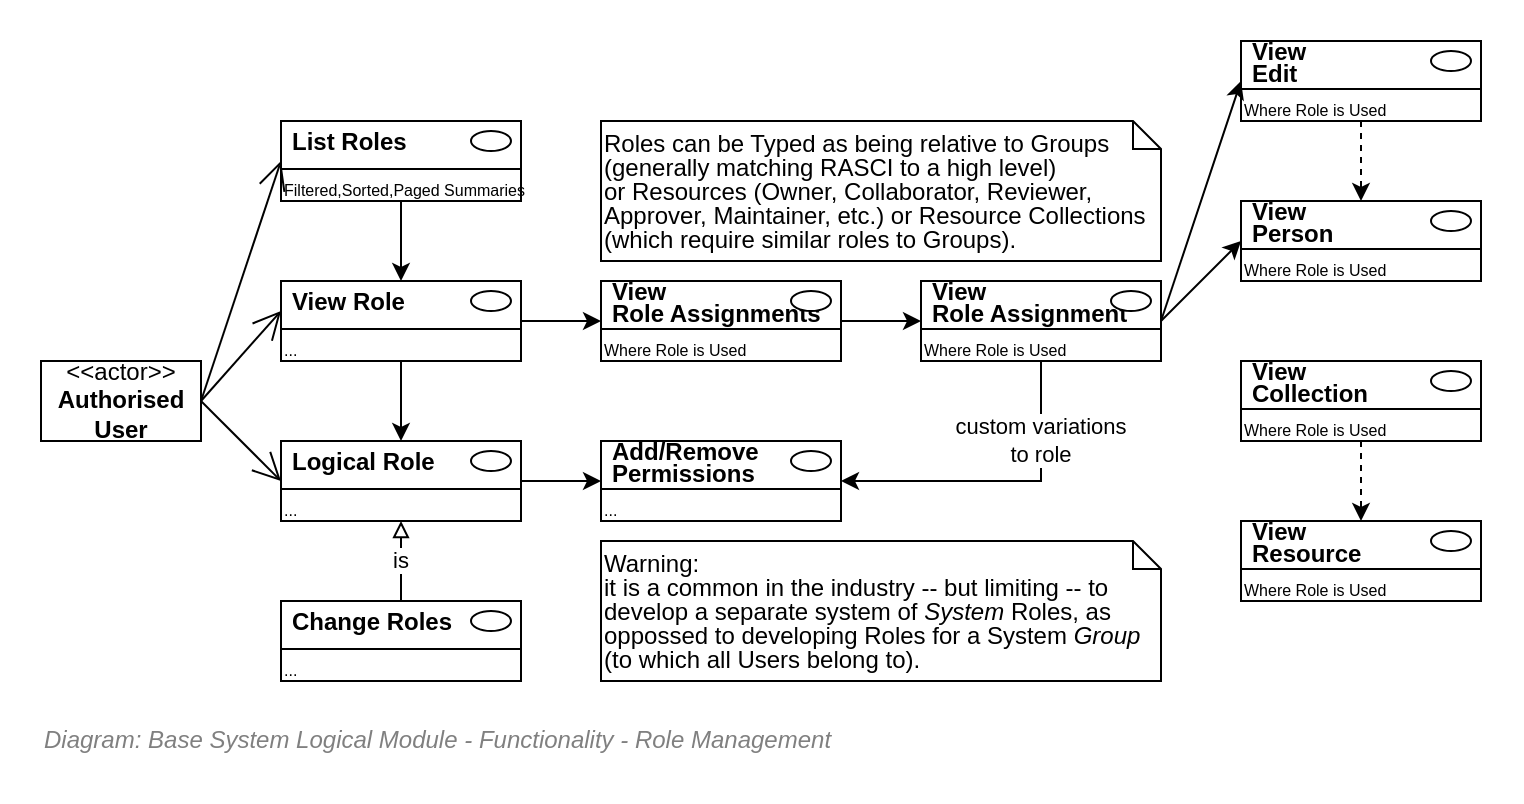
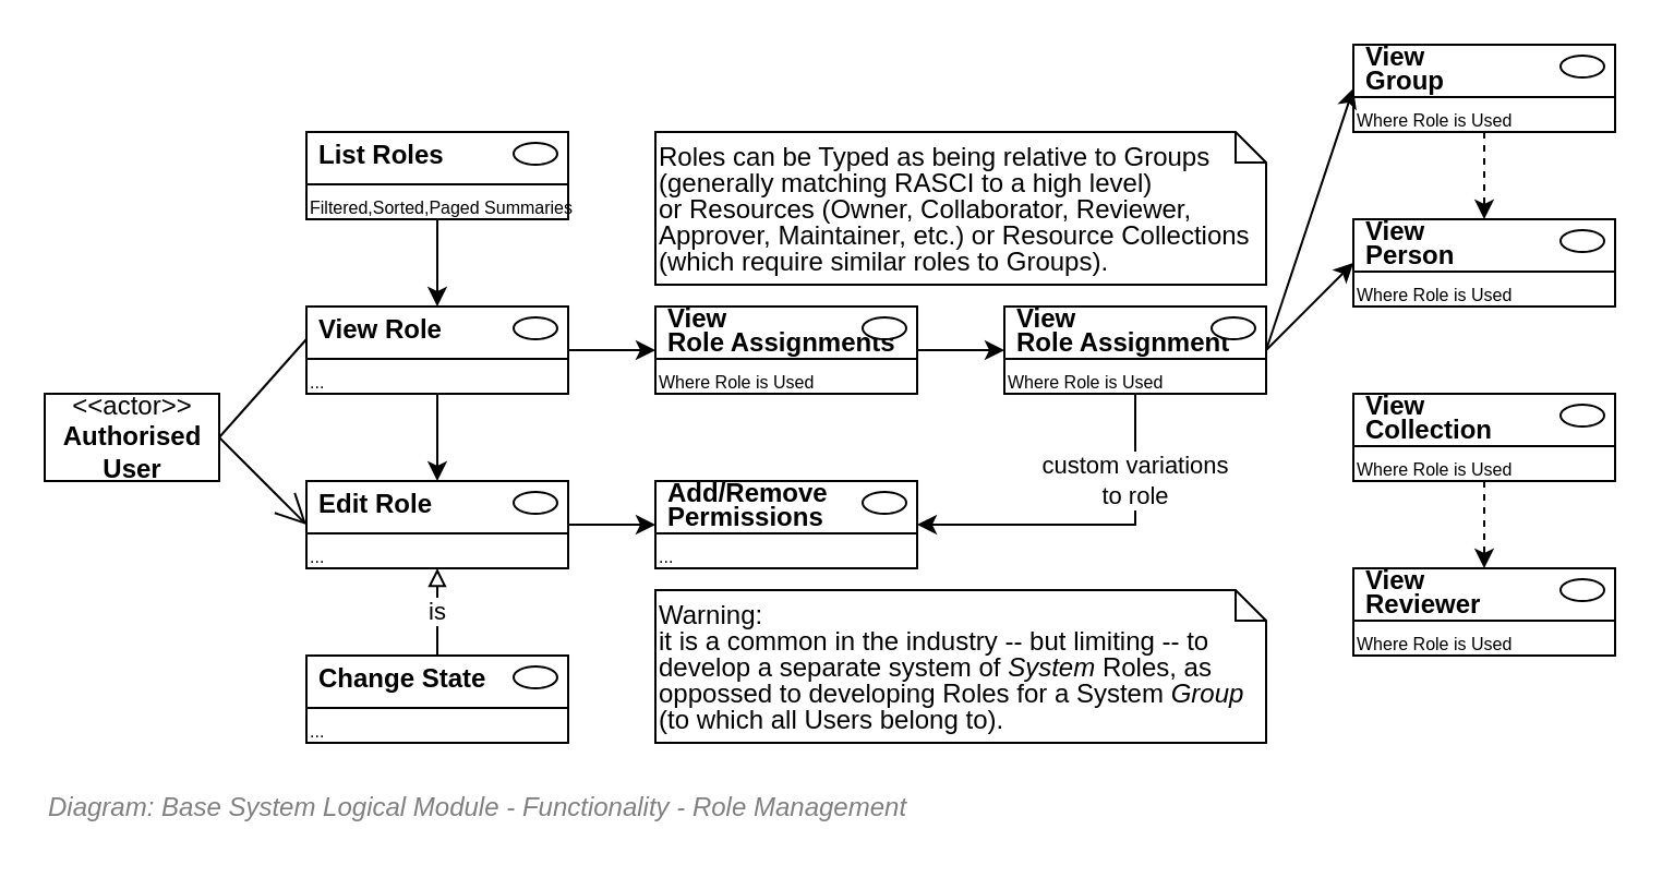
  <mxCell id="0" />
  <mxCell id="1" parent="0" />
  <mxCell id="2" value="&amp;lt;&amp;lt;actor&amp;gt;&amp;gt;&lt;br&gt;&lt;b&gt;Authorised&lt;br&gt;User&lt;br&gt;&lt;/b&gt;" style="text;html=1;align=center;verticalAlign=middle;dashed=0;fillColor=#ffffff;strokeColor=#000000;" vertex="1" parent="1"><mxGeometry x="20" y="180" width="80" height="40" as="geometry" /></mxCell>
  <mxCell id="3" value="" style="fontStyle=1;align=left;verticalAlign=top;childLayout=stackLayout;horizontal=1;horizontalStack=0;resizeParent=1;resizeParentMax=0;resizeLast=0;marginBottom=0;" vertex="1" parent="1"><mxGeometry x="140" y="60" width="120" height="40" as="geometry" /></mxCell>
  <mxCell id="4" value="&lt;p style=&quot;line-height: 0.9;&quot;&gt;List Roles&lt;/p&gt;" style="html=1;align=left;spacingLeft=4;verticalAlign=middle;strokeColor=none;fillColor=none;fontStyle=1;spacingTop=2;" vertex="1" parent="3"><mxGeometry width="120" height="20" as="geometry" /></mxCell>
  <mxCell id="5" value="" style="shape=ellipse;" vertex="1" parent="4"><mxGeometry x="1" width="20" height="10" relative="1" as="geometry"><mxPoint x="-25" y="5" as="offset" /></mxGeometry></mxCell>
  <mxCell id="6" value="" style="line;strokeWidth=1;fillColor=none;align=left;verticalAlign=middle;spacingTop=-1;spacingLeft=3;spacingRight=3;rotatable=0;labelPosition=right;points=[];portConstraint=eastwest;" vertex="1" parent="3"><mxGeometry y="20" width="120" height="8" as="geometry" /></mxCell>
  <mxCell id="7" value="Filtered,Sorted,Paged Summaries" style="html=1;align=left;spacingLeft=4;verticalAlign=top;strokeColor=none;fillColor=none;fontSize=8;spacing=-2;" vertex="1" parent="3"><mxGeometry y="28" width="120" height="12" as="geometry" /></mxCell>
- <mxCell id="8" value="" style="endArrow=open;endFill=1;endSize=12;html=1;strokeColor=#000000;fontSize=12;entryX=0;entryY=1;entryDx=0;entryDy=0;exitX=1;exitY=0.5;exitDx=0;exitDy=0;" edge="1" parent="1" source="2" target="4"><mxGeometry width="160" relative="1" as="geometry"><mxPoint x="100" y="200" as="sourcePoint" /><mxPoint x="150" y="250" as="targetPoint" /></mxGeometry></mxCell>
  <mxCell id="9" style="edgeStyle=none;rounded=0;orthogonalLoop=1;jettySize=auto;html=1;entryX=0.5;entryY=0;entryDx=0;entryDy=0;" edge="1" parent="1" source="10" target="16"><mxGeometry relative="1" as="geometry" /></mxCell>
  <mxCell id="10" value="" style="fontStyle=1;align=left;verticalAlign=top;childLayout=stackLayout;horizontal=1;horizontalStack=0;resizeParent=1;resizeParentMax=0;resizeLast=0;marginBottom=0;" vertex="1" parent="1"><mxGeometry x="140" y="140" width="120" height="40" as="geometry" /></mxCell>
  <mxCell id="11" value="&lt;p style=&quot;line-height: 0.9;&quot;&gt;View Role&lt;/p&gt;" style="html=1;align=left;spacingLeft=4;verticalAlign=middle;strokeColor=none;fillColor=none;fontStyle=1;spacingTop=2;" vertex="1" parent="10"><mxGeometry width="120" height="20" as="geometry" /></mxCell>
  <mxCell id="12" value="" style="shape=ellipse;" vertex="1" parent="11"><mxGeometry x="1" width="20" height="10" relative="1" as="geometry"><mxPoint x="-25" y="5" as="offset" /></mxGeometry></mxCell>
  <mxCell id="13" value="" style="line;strokeWidth=1;fillColor=none;align=left;verticalAlign=middle;spacingTop=-1;spacingLeft=3;spacingRight=3;rotatable=0;labelPosition=right;points=[];portConstraint=eastwest;" vertex="1" parent="10"><mxGeometry y="20" width="120" height="8" as="geometry" /></mxCell>
  <mxCell id="14" value="..." style="html=1;align=left;spacingLeft=4;verticalAlign=top;strokeColor=none;fillColor=none;fontSize=8;spacing=-2;" vertex="1" parent="10"><mxGeometry y="28" width="120" height="12" as="geometry" /></mxCell>
  <mxCell id="15" value="" style="fontStyle=1;align=left;verticalAlign=top;childLayout=stackLayout;horizontal=1;horizontalStack=0;resizeParent=1;resizeParentMax=0;resizeLast=0;marginBottom=0;" vertex="1" parent="1"><mxGeometry x="140" y="220" width="120" height="40" as="geometry" /></mxCell>
- <mxCell id="16" value="&lt;p style=&quot;line-height: 0.9;&quot;&gt;Logical Role&lt;/p&gt;" style="html=1;align=left;spacingLeft=4;verticalAlign=middle;strokeColor=none;fillColor=none;fontStyle=1;spacingTop=2;" vertex="1" parent="15"><mxGeometry width="120" height="20" as="geometry" /></mxCell>
+ <mxCell id="16" value="&lt;p style=&quot;line-height: 0.9;&quot;&gt;Edit Role&lt;/p&gt;" style="html=1;align=left;spacingLeft=4;verticalAlign=middle;strokeColor=none;fillColor=none;fontStyle=1;spacingTop=2;" vertex="1" parent="15"><mxGeometry width="120" height="20" as="geometry" /></mxCell>
  <mxCell id="17" value="" style="shape=ellipse;" vertex="1" parent="16"><mxGeometry x="1" width="20" height="10" relative="1" as="geometry"><mxPoint x="-25" y="5" as="offset" /></mxGeometry></mxCell>
  <mxCell id="18" value="" style="line;strokeWidth=1;fillColor=none;align=left;verticalAlign=middle;spacingTop=-1;spacingLeft=3;spacingRight=3;rotatable=0;labelPosition=right;points=[];portConstraint=eastwest;" vertex="1" parent="15"><mxGeometry y="20" width="120" height="8" as="geometry" /></mxCell>
  <mxCell id="19" value="..." style="html=1;align=left;spacingLeft=4;verticalAlign=top;strokeColor=none;fillColor=none;fontSize=8;spacing=-2;" vertex="1" parent="15"><mxGeometry y="28" width="120" height="12" as="geometry" /></mxCell>
  <mxCell id="20" value="" style="fontStyle=1;align=left;verticalAlign=top;childLayout=stackLayout;horizontal=1;horizontalStack=0;resizeParent=1;resizeParentMax=0;resizeLast=0;marginBottom=0;" vertex="1" parent="1"><mxGeometry x="140" y="300" width="120" height="40" as="geometry" /></mxCell>
- <mxCell id="21" value="&lt;p style=&quot;line-height: 0.9;&quot;&gt;Change Roles&lt;/p&gt;" style="html=1;align=left;spacingLeft=4;verticalAlign=middle;strokeColor=none;fillColor=none;fontStyle=1;spacingTop=2;" vertex="1" parent="20"><mxGeometry width="120" height="20" as="geometry" /></mxCell>
+ <mxCell id="21" value="&lt;p style=&quot;line-height: 0.9;&quot;&gt;Change State&lt;/p&gt;" style="html=1;align=left;spacingLeft=4;verticalAlign=middle;strokeColor=none;fillColor=none;fontStyle=1;spacingTop=2;" vertex="1" parent="20"><mxGeometry width="120" height="20" as="geometry" /></mxCell>
  <mxCell id="22" value="" style="shape=ellipse;" vertex="1" parent="21"><mxGeometry x="1" width="20" height="10" relative="1" as="geometry"><mxPoint x="-25" y="5" as="offset" /></mxGeometry></mxCell>
  <mxCell id="23" value="" style="line;strokeWidth=1;fillColor=none;align=left;verticalAlign=middle;spacingTop=-1;spacingLeft=3;spacingRight=3;rotatable=0;labelPosition=right;points=[];portConstraint=eastwest;" vertex="1" parent="20"><mxGeometry y="20" width="120" height="8" as="geometry" /></mxCell>
  <mxCell id="24" value="..." style="html=1;align=left;spacingLeft=4;verticalAlign=top;strokeColor=none;fillColor=none;fontSize=8;spacing=-2;" vertex="1" parent="20"><mxGeometry y="28" width="120" height="12" as="geometry" /></mxCell>
  <mxCell id="25" value="" style="fontStyle=1;align=left;verticalAlign=top;childLayout=stackLayout;horizontal=1;horizontalStack=0;resizeParent=1;resizeParentMax=0;resizeLast=0;marginBottom=0;" vertex="1" parent="1"><mxGeometry x="300" y="220" width="120" height="40" as="geometry" /></mxCell>
  <mxCell id="26" value="&lt;p style=&quot;line-height: 0.9;&quot;&gt;Add/Remove&lt;br&gt;Permissions&lt;/p&gt;" style="html=1;align=left;spacingLeft=4;verticalAlign=middle;strokeColor=none;fillColor=none;fontStyle=1;spacingTop=2;" vertex="1" parent="25"><mxGeometry width="120" height="20" as="geometry" /></mxCell>
  <mxCell id="27" value="" style="shape=ellipse;" vertex="1" parent="26"><mxGeometry x="1" width="20" height="10" relative="1" as="geometry"><mxPoint x="-25" y="5" as="offset" /></mxGeometry></mxCell>
  <mxCell id="28" value="" style="line;strokeWidth=1;fillColor=none;align=left;verticalAlign=middle;spacingTop=-1;spacingLeft=3;spacingRight=3;rotatable=0;labelPosition=right;points=[];portConstraint=eastwest;" vertex="1" parent="25"><mxGeometry y="20" width="120" height="8" as="geometry" /></mxCell>
  <mxCell id="29" value="..." style="html=1;align=left;spacingLeft=4;verticalAlign=top;strokeColor=none;fillColor=none;fontSize=8;spacing=-2;" vertex="1" parent="25"><mxGeometry y="28" width="120" height="12" as="geometry" /></mxCell>
  <mxCell id="30" style="rounded=0;orthogonalLoop=1;jettySize=auto;html=1;entryX=0;entryY=0.5;entryDx=0;entryDy=0;exitX=1;exitY=1;exitDx=0;exitDy=0;" edge="1" parent="1" source="16" target="25"><mxGeometry relative="1" as="geometry" /></mxCell>
  <mxCell id="31" style="edgeStyle=none;rounded=0;orthogonalLoop=1;jettySize=auto;html=1;entryX=0.5;entryY=0;entryDx=0;entryDy=0;" edge="1" parent="1" source="7" target="11"><mxGeometry relative="1" as="geometry" /></mxCell>
  <mxCell id="32" value="is" style="edgeStyle=none;rounded=0;orthogonalLoop=1;jettySize=auto;html=1;entryX=0.5;entryY=1;entryDx=0;entryDy=0;endArrow=block;endFill=0;" edge="1" parent="1" source="21" target="19"><mxGeometry relative="1" as="geometry" /></mxCell>
  <mxCell id="33" value="" style="endArrow=open;endFill=1;endSize=12;html=1;strokeColor=#000000;fontSize=12;entryX=0;entryY=1;entryDx=0;entryDy=0;exitX=1;exitY=0.5;exitDx=0;exitDy=0;" edge="1" parent="1" source="2" target="16"><mxGeometry width="160" relative="1" as="geometry"><mxPoint x="120" y="220" as="sourcePoint" /><mxPoint x="150" y="330" as="targetPoint" /></mxGeometry></mxCell>
- <mxCell id="34" value="" style="endArrow=open;endFill=1;endSize=12;html=1;strokeColor=#000000;fontSize=12;entryX=0;entryY=0.75;entryDx=0;entryDy=0;exitX=1;exitY=0.5;exitDx=0;exitDy=0;" edge="1" parent="1" source="2" target="11"><mxGeometry width="160" relative="1" as="geometry"><mxPoint x="130" y="230" as="sourcePoint" /><mxPoint x="150" y="250" as="targetPoint" /></mxGeometry></mxCell>
+ <mxCell id="34" value="" style="endArrow=none;endFill=1;endSize=12;html=1;strokeColor=#000000;fontSize=12;entryX=0;entryY=0.75;entryDx=0;entryDy=0;exitX=1;exitY=0.5;exitDx=0;exitDy=0;" edge="1" parent="1" source="2" target="11"><mxGeometry width="160" relative="1" as="geometry"><mxPoint x="130" y="230" as="sourcePoint" /><mxPoint x="150" y="250" as="targetPoint" /></mxGeometry></mxCell>
  <mxCell id="35" value="" style="fontStyle=1;align=left;verticalAlign=top;childLayout=stackLayout;horizontal=1;horizontalStack=0;resizeParent=1;resizeParentMax=0;resizeLast=0;marginBottom=0;" vertex="1" parent="1"><mxGeometry x="300" y="140" width="120" height="40" as="geometry" /></mxCell>
  <mxCell id="36" value="&lt;p style=&quot;line-height: 0.9;&quot;&gt;View &lt;br&gt;Role Assignments&lt;br&gt;&lt;/p&gt;" style="html=1;align=left;spacingLeft=4;verticalAlign=middle;strokeColor=none;fillColor=none;fontStyle=1;spacingTop=2;" vertex="1" parent="35"><mxGeometry width="120" height="20" as="geometry" /></mxCell>
  <mxCell id="37" value="" style="shape=ellipse;" vertex="1" parent="36"><mxGeometry x="1" width="20" height="10" relative="1" as="geometry"><mxPoint x="-25" y="5" as="offset" /></mxGeometry></mxCell>
  <mxCell id="38" value="" style="line;strokeWidth=1;fillColor=none;align=left;verticalAlign=middle;spacingTop=-1;spacingLeft=3;spacingRight=3;rotatable=0;labelPosition=right;points=[];portConstraint=eastwest;" vertex="1" parent="35"><mxGeometry y="20" width="120" height="8" as="geometry" /></mxCell>
  <mxCell id="39" value="Where Role is Used" style="html=1;align=left;spacingLeft=4;verticalAlign=top;strokeColor=none;fillColor=none;fontSize=8;spacing=-2;" vertex="1" parent="35"><mxGeometry y="28" width="120" height="12" as="geometry" /></mxCell>
  <mxCell id="40" style="edgeStyle=none;rounded=0;orthogonalLoop=1;jettySize=auto;html=1;entryX=0;entryY=0.5;entryDx=0;entryDy=0;endArrow=classic;endFill=1;" edge="1" parent="1" target="35"><mxGeometry relative="1" as="geometry"><mxPoint x="260" y="160" as="sourcePoint" /></mxGeometry></mxCell>
  <mxCell id="41" value="" style="fontStyle=1;align=left;verticalAlign=top;childLayout=stackLayout;horizontal=1;horizontalStack=0;resizeParent=1;resizeParentMax=0;resizeLast=0;marginBottom=0;" vertex="1" parent="1"><mxGeometry x="620" y="20" width="120" height="40" as="geometry" /></mxCell>
- <mxCell id="42" value="&lt;p style=&quot;line-height: 0.9;&quot;&gt;View&lt;br&gt;Edit&lt;br&gt;&lt;/p&gt;" style="html=1;align=left;spacingLeft=4;verticalAlign=middle;strokeColor=none;fillColor=none;fontStyle=1;spacingTop=2;" vertex="1" parent="41"><mxGeometry width="120" height="20" as="geometry" /></mxCell>
+ <mxCell id="42" value="&lt;p style=&quot;line-height: 0.9;&quot;&gt;View&lt;br&gt;Group&lt;br&gt;&lt;/p&gt;" style="html=1;align=left;spacingLeft=4;verticalAlign=middle;strokeColor=none;fillColor=none;fontStyle=1;spacingTop=2;" vertex="1" parent="41"><mxGeometry width="120" height="20" as="geometry" /></mxCell>
  <mxCell id="43" value="" style="shape=ellipse;" vertex="1" parent="42"><mxGeometry x="1" width="20" height="10" relative="1" as="geometry"><mxPoint x="-25" y="5" as="offset" /></mxGeometry></mxCell>
  <mxCell id="44" value="" style="line;strokeWidth=1;fillColor=none;align=left;verticalAlign=middle;spacingTop=-1;spacingLeft=3;spacingRight=3;rotatable=0;labelPosition=right;points=[];portConstraint=eastwest;" vertex="1" parent="41"><mxGeometry y="20" width="120" height="8" as="geometry" /></mxCell>
  <mxCell id="45" value="Where Role is Used" style="html=1;align=left;spacingLeft=4;verticalAlign=top;strokeColor=none;fillColor=none;fontSize=8;spacing=-2;" vertex="1" parent="41"><mxGeometry y="28" width="120" height="12" as="geometry" /></mxCell>
  <mxCell id="46" value="" style="fontStyle=1;align=left;verticalAlign=top;childLayout=stackLayout;horizontal=1;horizontalStack=0;resizeParent=1;resizeParentMax=0;resizeLast=0;marginBottom=0;" vertex="1" parent="1"><mxGeometry x="620" y="100" width="120" height="40" as="geometry" /></mxCell>
  <mxCell id="47" value="&lt;p style=&quot;line-height: 0.9;&quot;&gt;View &lt;br&gt;Person&lt;br&gt;&lt;/p&gt;" style="html=1;align=left;spacingLeft=4;verticalAlign=middle;strokeColor=none;fillColor=none;fontStyle=1;spacingTop=2;" vertex="1" parent="46"><mxGeometry width="120" height="20" as="geometry" /></mxCell>
  <mxCell id="48" value="" style="shape=ellipse;" vertex="1" parent="47"><mxGeometry x="1" width="20" height="10" relative="1" as="geometry"><mxPoint x="-25" y="5" as="offset" /></mxGeometry></mxCell>
  <mxCell id="49" value="" style="line;strokeWidth=1;fillColor=none;align=left;verticalAlign=middle;spacingTop=-1;spacingLeft=3;spacingRight=3;rotatable=0;labelPosition=right;points=[];portConstraint=eastwest;" vertex="1" parent="46"><mxGeometry y="20" width="120" height="8" as="geometry" /></mxCell>
  <mxCell id="50" value="Where Role is Used" style="html=1;align=left;spacingLeft=4;verticalAlign=top;strokeColor=none;fillColor=none;fontSize=8;spacing=-2;" vertex="1" parent="46"><mxGeometry y="28" width="120" height="12" as="geometry" /></mxCell>
  <mxCell id="51" style="edgeStyle=none;rounded=0;orthogonalLoop=1;jettySize=auto;html=1;entryX=0;entryY=1;entryDx=0;entryDy=0;endArrow=classic;endFill=1;exitX=1;exitY=1;exitDx=0;exitDy=0;" edge="1" parent="1" target="42"><mxGeometry relative="1" as="geometry"><mxPoint x="580" y="160" as="sourcePoint" /></mxGeometry></mxCell>
  <mxCell id="52" style="edgeStyle=none;rounded=0;orthogonalLoop=1;jettySize=auto;html=1;endArrow=classic;endFill=1;exitX=1;exitY=1;exitDx=0;exitDy=0;entryX=0;entryY=1;entryDx=0;entryDy=0;" edge="1" parent="1" target="47"><mxGeometry relative="1" as="geometry"><mxPoint x="580" y="160" as="sourcePoint" /><mxPoint x="620" y="160" as="targetPoint" /></mxGeometry></mxCell>
  <mxCell id="53" value="&lt;font style=&quot;font-size: 12px&quot;&gt;&lt;span style=&quot;font-size: 12px&quot;&gt;Diagram: Base System Logical Module -&amp;nbsp;&lt;/span&gt;&lt;span style=&quot;font-size: 12px&quot;&gt;Functionality -&amp;nbsp;&lt;/span&gt;Role Management&lt;/font&gt;" style="text;strokeColor=none;fillColor=none;html=1;fontSize=12;fontStyle=2;verticalAlign=middle;align=left;shadow=0;glass=0;comic=0;opacity=30;fontColor=#808080;" vertex="1" parent="1"><mxGeometry x="20" y="360" width="520" height="20" as="geometry" /></mxCell>
  <mxCell id="54" value="" style="fontStyle=1;align=left;verticalAlign=top;childLayout=stackLayout;horizontal=1;horizontalStack=0;resizeParent=1;resizeParentMax=0;resizeLast=0;marginBottom=0;" vertex="1" parent="1"><mxGeometry x="460" y="140" width="120" height="40" as="geometry" /></mxCell>
  <mxCell id="55" value="&lt;p style=&quot;line-height: 0.9;&quot;&gt;View &lt;br&gt;Role Assignment&lt;br&gt;&lt;/p&gt;" style="html=1;align=left;spacingLeft=4;verticalAlign=middle;strokeColor=none;fillColor=none;fontStyle=1;spacingTop=2;" vertex="1" parent="54"><mxGeometry width="120" height="20" as="geometry" /></mxCell>
  <mxCell id="56" value="" style="shape=ellipse;" vertex="1" parent="55"><mxGeometry x="1" width="20" height="10" relative="1" as="geometry"><mxPoint x="-25" y="5" as="offset" /></mxGeometry></mxCell>
  <mxCell id="57" value="" style="line;strokeWidth=1;fillColor=none;align=left;verticalAlign=middle;spacingTop=-1;spacingLeft=3;spacingRight=3;rotatable=0;labelPosition=right;points=[];portConstraint=eastwest;" vertex="1" parent="54"><mxGeometry y="20" width="120" height="8" as="geometry" /></mxCell>
  <mxCell id="58" value="Where Role is Used" style="html=1;align=left;spacingLeft=4;verticalAlign=top;strokeColor=none;fillColor=none;fontSize=8;spacing=-2;" vertex="1" parent="54"><mxGeometry y="28" width="120" height="12" as="geometry" /></mxCell>
  <mxCell id="59" style="edgeStyle=none;rounded=0;orthogonalLoop=1;jettySize=auto;html=1;entryX=0;entryY=0.5;entryDx=0;entryDy=0;endArrow=classic;endFill=1;" edge="1" parent="1" target="54"><mxGeometry relative="1" as="geometry"><mxPoint x="420" y="160" as="sourcePoint" /></mxGeometry></mxCell>
  <mxCell id="60" value="custom variations&lt;br&gt;to role" style="edgeStyle=none;rounded=0;orthogonalLoop=1;jettySize=auto;html=1;entryX=1;entryY=1;entryDx=0;entryDy=0;endArrow=classic;endFill=1;" edge="1" parent="1" source="58" target="26"><mxGeometry x="-0.5" relative="1" as="geometry"><Array as="points"><mxPoint x="520" y="240" /></Array><mxPoint as="offset" /></mxGeometry></mxCell>
  <mxCell id="61" value="&lt;p style=&quot;line-height: 1;&quot;&gt;Roles can be Typed as being relative to Groups &lt;br&gt;(generally matching RASCI to a high level)&lt;br&gt;or Resources (Owner, Collaborator, Reviewer, Approver, Maintainer, etc.) or Resource Collections (which require similar roles to Groups).&lt;/p&gt;" style="shape=note;whiteSpace=wrap;html=1;size=14;verticalAlign=top;align=left;spacingTop=-13;strokeWidth=1;fillColor=none;fontSize=12;" vertex="1" parent="1"><mxGeometry x="300" y="60" width="280" height="70" as="geometry" /></mxCell>
  <mxCell id="62" value="" style="fontStyle=1;align=left;verticalAlign=top;childLayout=stackLayout;horizontal=1;horizontalStack=0;resizeParent=1;resizeParentMax=0;resizeLast=0;marginBottom=0;" vertex="1" parent="1"><mxGeometry x="620" y="180" width="120" height="40" as="geometry" /></mxCell>
  <mxCell id="63" value="&lt;p style=&quot;line-height: 0.9;&quot;&gt;View &lt;br&gt;Collection&lt;br&gt;&lt;/p&gt;" style="html=1;align=left;spacingLeft=4;verticalAlign=middle;strokeColor=none;fillColor=none;fontStyle=1;spacingTop=2;" vertex="1" parent="62"><mxGeometry width="120" height="20" as="geometry" /></mxCell>
  <mxCell id="64" value="" style="shape=ellipse;" vertex="1" parent="63"><mxGeometry x="1" width="20" height="10" relative="1" as="geometry"><mxPoint x="-25" y="5" as="offset" /></mxGeometry></mxCell>
  <mxCell id="65" value="" style="line;strokeWidth=1;fillColor=none;align=left;verticalAlign=middle;spacingTop=-1;spacingLeft=3;spacingRight=3;rotatable=0;labelPosition=right;points=[];portConstraint=eastwest;" vertex="1" parent="62"><mxGeometry y="20" width="120" height="8" as="geometry" /></mxCell>
  <mxCell id="66" value="Where Role is Used" style="html=1;align=left;spacingLeft=4;verticalAlign=top;strokeColor=none;fillColor=none;fontSize=8;spacing=-2;" vertex="1" parent="62"><mxGeometry y="28" width="120" height="12" as="geometry" /></mxCell>
  <mxCell id="67" value="" style="fontStyle=1;align=left;verticalAlign=top;childLayout=stackLayout;horizontal=1;horizontalStack=0;resizeParent=1;resizeParentMax=0;resizeLast=0;marginBottom=0;" vertex="1" parent="1"><mxGeometry x="620" y="260" width="120" height="40" as="geometry" /></mxCell>
- <mxCell id="68" value="&lt;p style=&quot;line-height: 0.9;&quot;&gt;View &lt;br&gt;Resource&lt;br&gt;&lt;/p&gt;" style="html=1;align=left;spacingLeft=4;verticalAlign=middle;strokeColor=none;fillColor=none;fontStyle=1;spacingTop=2;" vertex="1" parent="67"><mxGeometry width="120" height="20" as="geometry" /></mxCell>
+ <mxCell id="68" value="&lt;p style=&quot;line-height: 0.9;&quot;&gt;View &lt;br&gt;Reviewer&lt;br&gt;&lt;/p&gt;" style="html=1;align=left;spacingLeft=4;verticalAlign=middle;strokeColor=none;fillColor=none;fontStyle=1;spacingTop=2;" vertex="1" parent="67"><mxGeometry width="120" height="20" as="geometry" /></mxCell>
  <mxCell id="69" value="" style="shape=ellipse;" vertex="1" parent="68"><mxGeometry x="1" width="20" height="10" relative="1" as="geometry"><mxPoint x="-25" y="5" as="offset" /></mxGeometry></mxCell>
  <mxCell id="70" value="" style="line;strokeWidth=1;fillColor=none;align=left;verticalAlign=middle;spacingTop=-1;spacingLeft=3;spacingRight=3;rotatable=0;labelPosition=right;points=[];portConstraint=eastwest;" vertex="1" parent="67"><mxGeometry y="20" width="120" height="8" as="geometry" /></mxCell>
  <mxCell id="71" value="Where Role is Used" style="html=1;align=left;spacingLeft=4;verticalAlign=top;strokeColor=none;fillColor=none;fontSize=8;spacing=-2;" vertex="1" parent="67"><mxGeometry y="28" width="120" height="12" as="geometry" /></mxCell>
  <mxCell id="72" style="edgeStyle=none;rounded=0;orthogonalLoop=1;jettySize=auto;html=1;entryX=0.5;entryY=0;entryDx=0;entryDy=0;endArrow=classic;endFill=1;dashed=1;" edge="1" parent="1" source="66" target="68"><mxGeometry relative="1" as="geometry" /></mxCell>
  <mxCell id="73" style="edgeStyle=none;rounded=0;orthogonalLoop=1;jettySize=auto;html=1;entryX=0.5;entryY=0;entryDx=0;entryDy=0;endArrow=classic;endFill=1;dashed=1;" edge="1" parent="1" source="45" target="47"><mxGeometry relative="1" as="geometry" /></mxCell>
  <mxCell id="74" value="&lt;p style=&quot;line-height: 1;&quot;&gt;Warning: &lt;br&gt;it is a common in the industry -- but limiting -- to develop a separate system of &lt;i&gt;System&lt;/i&gt; Roles, as oppossed to developing Roles for a System &lt;i&gt;Group&lt;/i&gt; (to which all Users belong to).&lt;/p&gt;" style="shape=note;whiteSpace=wrap;html=1;size=14;verticalAlign=top;align=left;spacingTop=-13;strokeWidth=1;fillColor=none;fontSize=12;" vertex="1" parent="1"><mxGeometry x="300" y="270" width="280" height="70" as="geometry" /></mxCell>
